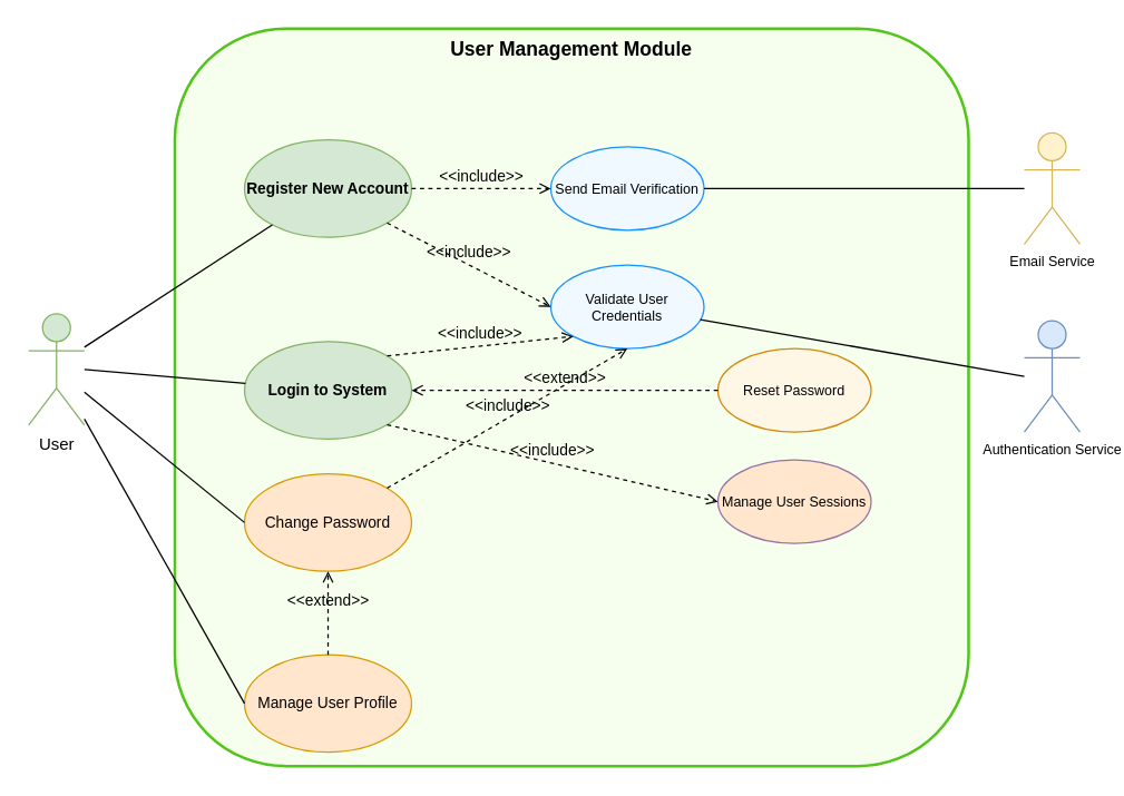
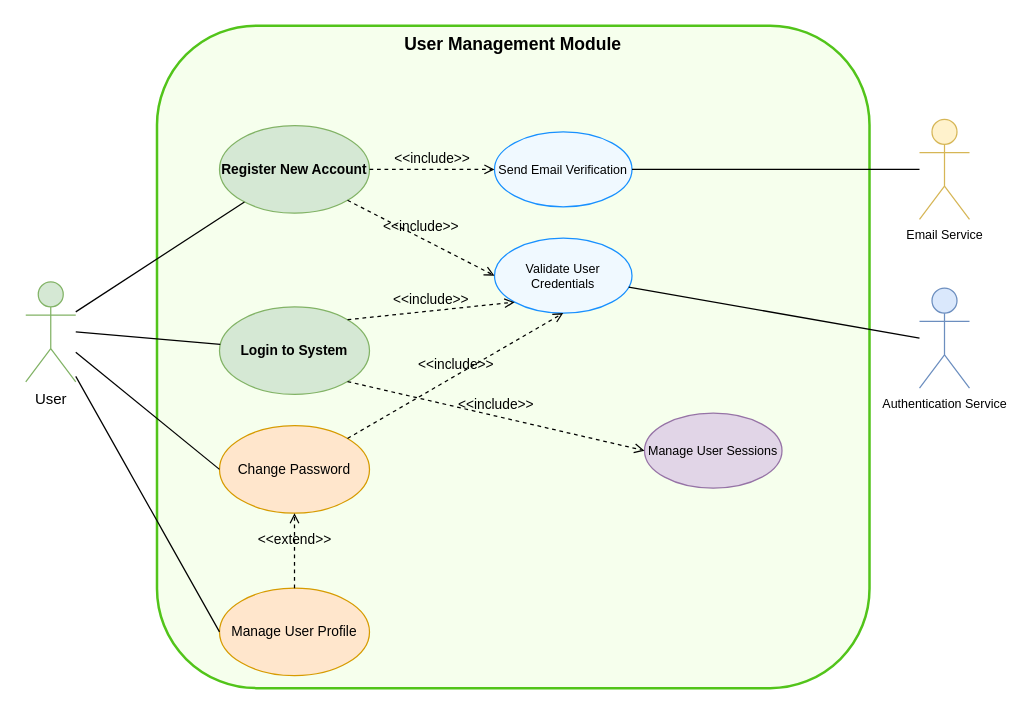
  <mxCell id="0" />
  <mxCell id="1" parent="0" />
  <mxCell id="2" value="User Management Module" style="rounded=1;whiteSpace=wrap;html=1;fontSize=14;fontStyle=1;fillColor=#f6ffed;strokeColor=#52c41a;strokeWidth=2;verticalAlign=top" parent="1" vertex="1"><mxGeometry x="125" y="20" width="570" height="530" as="geometry" /></mxCell>
  <mxCell id="3" value="User" style="shape=umlActor;verticalLabelPosition=bottom;verticalAlign=top;html=1;outlineConnect=0;fontSize=12;fillColor=#d5e8d4;strokeColor=#82b366" parent="1" vertex="1"><mxGeometry x="20" y="225" width="40" height="80" as="geometry" /></mxCell>
  <mxCell id="4" value="Authentication Service" style="shape=umlActor;verticalLabelPosition=bottom;verticalAlign=top;html=1;outlineConnect=0;fontSize=10;fillColor=#dae8fc;strokeColor=#6c8ebf" parent="1" vertex="1"><mxGeometry x="735" y="230" width="40" height="80" as="geometry" /></mxCell>
  <mxCell id="5" value="Email Service" style="shape=umlActor;verticalLabelPosition=bottom;verticalAlign=top;html=1;outlineConnect=0;fontSize=10;fillColor=#fff2cc;strokeColor=#d6b656" parent="1" vertex="1"><mxGeometry x="735" y="95" width="40" height="80" as="geometry" /></mxCell>
  <mxCell id="6" value="Register New Account" style="ellipse;whiteSpace=wrap;html=1;fontSize=11;fillColor=#d5e8d4;strokeColor=#82b366;fontStyle=1" parent="1" vertex="1"><mxGeometry x="175" y="100" width="120" height="70" as="geometry" /></mxCell>
  <mxCell id="7" value="Login to System" style="ellipse;whiteSpace=wrap;html=1;fontSize=11;fillColor=#d5e8d4;strokeColor=#82b366;fontStyle=1" parent="1" vertex="1"><mxGeometry x="175" y="245" width="120" height="70" as="geometry" /></mxCell>
  <mxCell id="8" value="Manage User Profile" style="ellipse;whiteSpace=wrap;html=1;fontSize=11;fillColor=#ffe6cc;strokeColor=#d79b00" parent="1" vertex="1"><mxGeometry x="175" y="470" width="120" height="70" as="geometry" /></mxCell>
  <mxCell id="9" value="Change Password" style="ellipse;whiteSpace=wrap;html=1;fontSize=11;fillColor=#ffe6cc;strokeColor=#d79b00" parent="1" vertex="1"><mxGeometry x="175" y="340" width="120" height="70" as="geometry" /></mxCell>
  <mxCell id="10" value="Validate User Credentials" style="ellipse;whiteSpace=wrap;html=1;fontSize=10;fillColor=#f0f9ff;strokeColor=#1890ff" parent="1" vertex="1"><mxGeometry x="395" y="190" width="110" height="60" as="geometry" /></mxCell>
  <mxCell id="11" value="Send Email Verification" style="ellipse;whiteSpace=wrap;html=1;fontSize=10;fillColor=#f0f9ff;strokeColor=#1890ff" parent="1" vertex="1"><mxGeometry x="395" y="105" width="110" height="60" as="geometry" /></mxCell>
- <mxCell id="12" value="Reset Password" style="ellipse;whiteSpace=wrap;html=1;fontSize=10;fillColor=#fff7e6;strokeColor=#d48806" parent="1" vertex="1"><mxGeometry x="515" y="250" width="110" height="60" as="geometry" /></mxCell>
- <mxCell id="13" value="Manage User Sessions" style="ellipse;whiteSpace=wrap;html=1;fontSize=10;fillColor=#ffe6cc;strokeColor=#9673a6;" parent="1" vertex="1"><mxGeometry x="515" y="330" width="110" height="60" as="geometry" /></mxCell>
+ <mxCell id="13" value="Manage User Sessions" style="ellipse;whiteSpace=wrap;html=1;fontSize=10;fillColor=#e1d5e7;strokeColor=#9673a6" parent="1" vertex="1"><mxGeometry x="515" y="330" width="110" height="60" as="geometry" /></mxCell>
  <mxCell id="14" value="" style="endArrow=none;html=1;rounded=0;fontSize=12;startSize=8;endSize=8;exitX=1;exitY=0.3;" parent="1" source="3" target="6" edge="1"><mxGeometry width="50" height="50" relative="1" as="geometry"><mxPoint x="375" y="340" as="sourcePoint" /><mxPoint x="425" y="290" as="targetPoint" /></mxGeometry></mxCell>
  <mxCell id="15" value="" style="endArrow=none;html=1;rounded=0;fontSize=12;startSize=8;endSize=8;exitX=1;exitY=0.5;" parent="1" source="3" target="7" edge="1"><mxGeometry width="50" height="50" relative="1" as="geometry"><mxPoint x="375" y="340" as="sourcePoint" /><mxPoint x="425" y="290" as="targetPoint" /></mxGeometry></mxCell>
  <mxCell id="16" value="" style="endArrow=none;html=1;rounded=0;fontSize=12;startSize=8;endSize=8;exitX=0;exitY=0.5;" parent="1" source="4" target="10" edge="1"><mxGeometry width="50" height="50" relative="1" as="geometry"><mxPoint x="375" y="340" as="sourcePoint" /><mxPoint x="425" y="290" as="targetPoint" /></mxGeometry></mxCell>
  <mxCell id="17" value="" style="endArrow=none;html=1;rounded=0;fontSize=12;startSize=8;endSize=8;exitX=0;exitY=0.5;" parent="1" source="5" target="11" edge="1"><mxGeometry width="50" height="50" relative="1" as="geometry"><mxPoint x="375" y="340" as="sourcePoint" /><mxPoint x="425" y="290" as="targetPoint" /></mxGeometry></mxCell>
  <mxCell id="18" value="&amp;lt;&amp;lt;include&amp;gt;&amp;gt;" style="html=1;verticalAlign=bottom;labelBackgroundColor=none;endArrow=open;endFill=0;dashed=1;exitX=1;exitY=1;exitDx=0;exitDy=0;entryX=0;entryY=0.5;entryDx=0;entryDy=0;" parent="1" source="6" target="10" edge="1"><mxGeometry width="160" relative="1" as="geometry"><mxPoint x="265" y="200" as="sourcePoint" /><mxPoint x="425" y="200" as="targetPoint" /></mxGeometry></mxCell>
  <mxCell id="19" value="&amp;lt;&amp;lt;include&amp;gt;&amp;gt;" style="html=1;verticalAlign=bottom;labelBackgroundColor=none;endArrow=open;endFill=0;dashed=1;exitX=1;exitY=0.5;exitDx=0;exitDy=0;entryX=0;entryY=0.5;entryDx=0;entryDy=0;" parent="1" source="6" target="11" edge="1"><mxGeometry width="160" relative="1" as="geometry"><mxPoint x="305" y="145" as="sourcePoint" /><mxPoint x="415" y="145" as="targetPoint" /></mxGeometry></mxCell>
  <mxCell id="20" value="&amp;lt;&amp;lt;include&amp;gt;&amp;gt;" style="html=1;verticalAlign=bottom;labelBackgroundColor=none;endArrow=open;endFill=0;dashed=1;exitX=1;exitY=0;exitDx=0;exitDy=0;entryX=0;entryY=1;entryDx=0;entryDy=0;" parent="1" source="7" target="10" edge="1"><mxGeometry width="160" relative="1" as="geometry"><mxPoint x="305" y="145" as="sourcePoint" /><mxPoint x="415" y="145" as="targetPoint" /></mxGeometry></mxCell>
  <mxCell id="21" value="&amp;lt;&amp;lt;include&amp;gt;&amp;gt;" style="html=1;verticalAlign=bottom;labelBackgroundColor=none;endArrow=open;endFill=0;dashed=1;exitX=1;exitY=1;exitDx=0;exitDy=0;entryX=0;entryY=0.5;entryDx=0;entryDy=0;" parent="1" source="7" target="13" edge="1"><mxGeometry width="160" relative="1" as="geometry"><mxPoint x="288" y="265" as="sourcePoint" /><mxPoint x="421" y="251" as="targetPoint" /></mxGeometry></mxCell>
  <mxCell id="22" value="" style="endArrow=none;html=1;rounded=0;fontSize=12;startSize=8;endSize=8;entryX=0;entryY=0.5;entryDx=0;entryDy=0;" parent="1" source="3" target="9" edge="1"><mxGeometry width="50" height="50" relative="1" as="geometry"><mxPoint x="85" y="340" as="sourcePoint" /><mxPoint x="185" y="290" as="targetPoint" /></mxGeometry></mxCell>
  <mxCell id="23" value="&amp;lt;&amp;lt;include&amp;gt;&amp;gt;" style="html=1;verticalAlign=bottom;labelBackgroundColor=none;endArrow=open;endFill=0;dashed=1;exitX=1;exitY=0;exitDx=0;exitDy=0;entryX=0.5;entryY=1;entryDx=0;entryDy=0;" parent="1" source="9" target="10" edge="1"><mxGeometry width="160" relative="1" as="geometry"><mxPoint x="288" y="265" as="sourcePoint" /><mxPoint x="421" y="251" as="targetPoint" /></mxGeometry></mxCell>
- <mxCell id="24" value="&amp;lt;&amp;lt;extend&amp;gt;&amp;gt;" style="html=1;verticalAlign=bottom;labelBackgroundColor=none;endArrow=open;endFill=0;dashed=1;exitX=0;exitY=0.5;exitDx=0;exitDy=0;entryX=1;entryY=0.5;entryDx=0;entryDy=0;" parent="1" source="12" target="7" edge="1"><mxGeometry width="160" relative="1" as="geometry"><mxPoint x="525" y="280" as="sourcePoint" /><mxPoint x="685" y="280" as="targetPoint" /></mxGeometry></mxCell>
  <mxCell id="25" value="" style="endArrow=none;html=1;rounded=0;fontSize=12;startSize=8;endSize=8;entryX=0;entryY=0.5;entryDx=0;entryDy=0;" parent="1" source="3" target="8" edge="1"><mxGeometry width="50" height="50" relative="1" as="geometry"><mxPoint x="75" y="305" as="sourcePoint" /><mxPoint x="185" y="385" as="targetPoint" /></mxGeometry></mxCell>
  <mxCell id="26" value="&amp;lt;&amp;lt;extend&amp;gt;&amp;gt;" style="html=1;verticalAlign=bottom;labelBackgroundColor=none;endArrow=open;endFill=0;dashed=1;exitX=0.5;exitY=0;exitDx=0;exitDy=0;entryX=0.5;entryY=1;entryDx=0;entryDy=0;" parent="1" source="8" target="9" edge="1"><mxGeometry width="160" relative="1" as="geometry"><mxPoint x="305" y="290" as="sourcePoint" /><mxPoint x="525" y="290" as="targetPoint" /></mxGeometry></mxCell>
